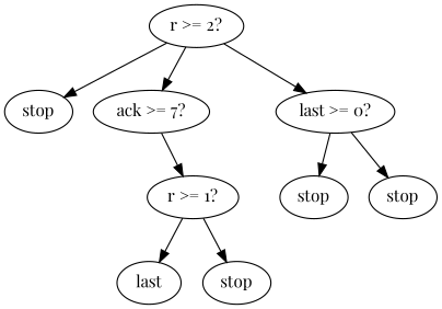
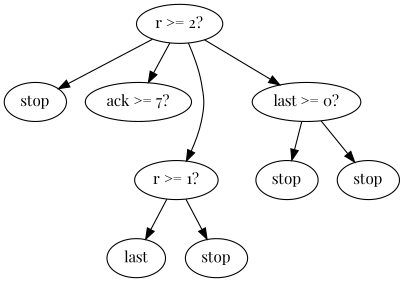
  digraph {
    fontname="Playfair Display"
    node [fontname="Playfair Display"]
    edge [fontname="Playfair Display"]
    n1 [label="r >= 2?"]
    n2 [label=stop]
    n3 [label="ack >= 7?"]
    n4 [label="last >= 0?"]
    n5 [label="r >= 1?"]
    n6 [label=stop]
    n7 [label=stop]
    n8 [label=last]
    n9 [label=stop]
    n1 -> n2
    n1 -> n3
    n1 -> n4
-   n3 -> n5
+   n1 -> n5
    n4 -> n6
    n4 -> n7
    n5 -> n8
    n5 -> n9
  }
